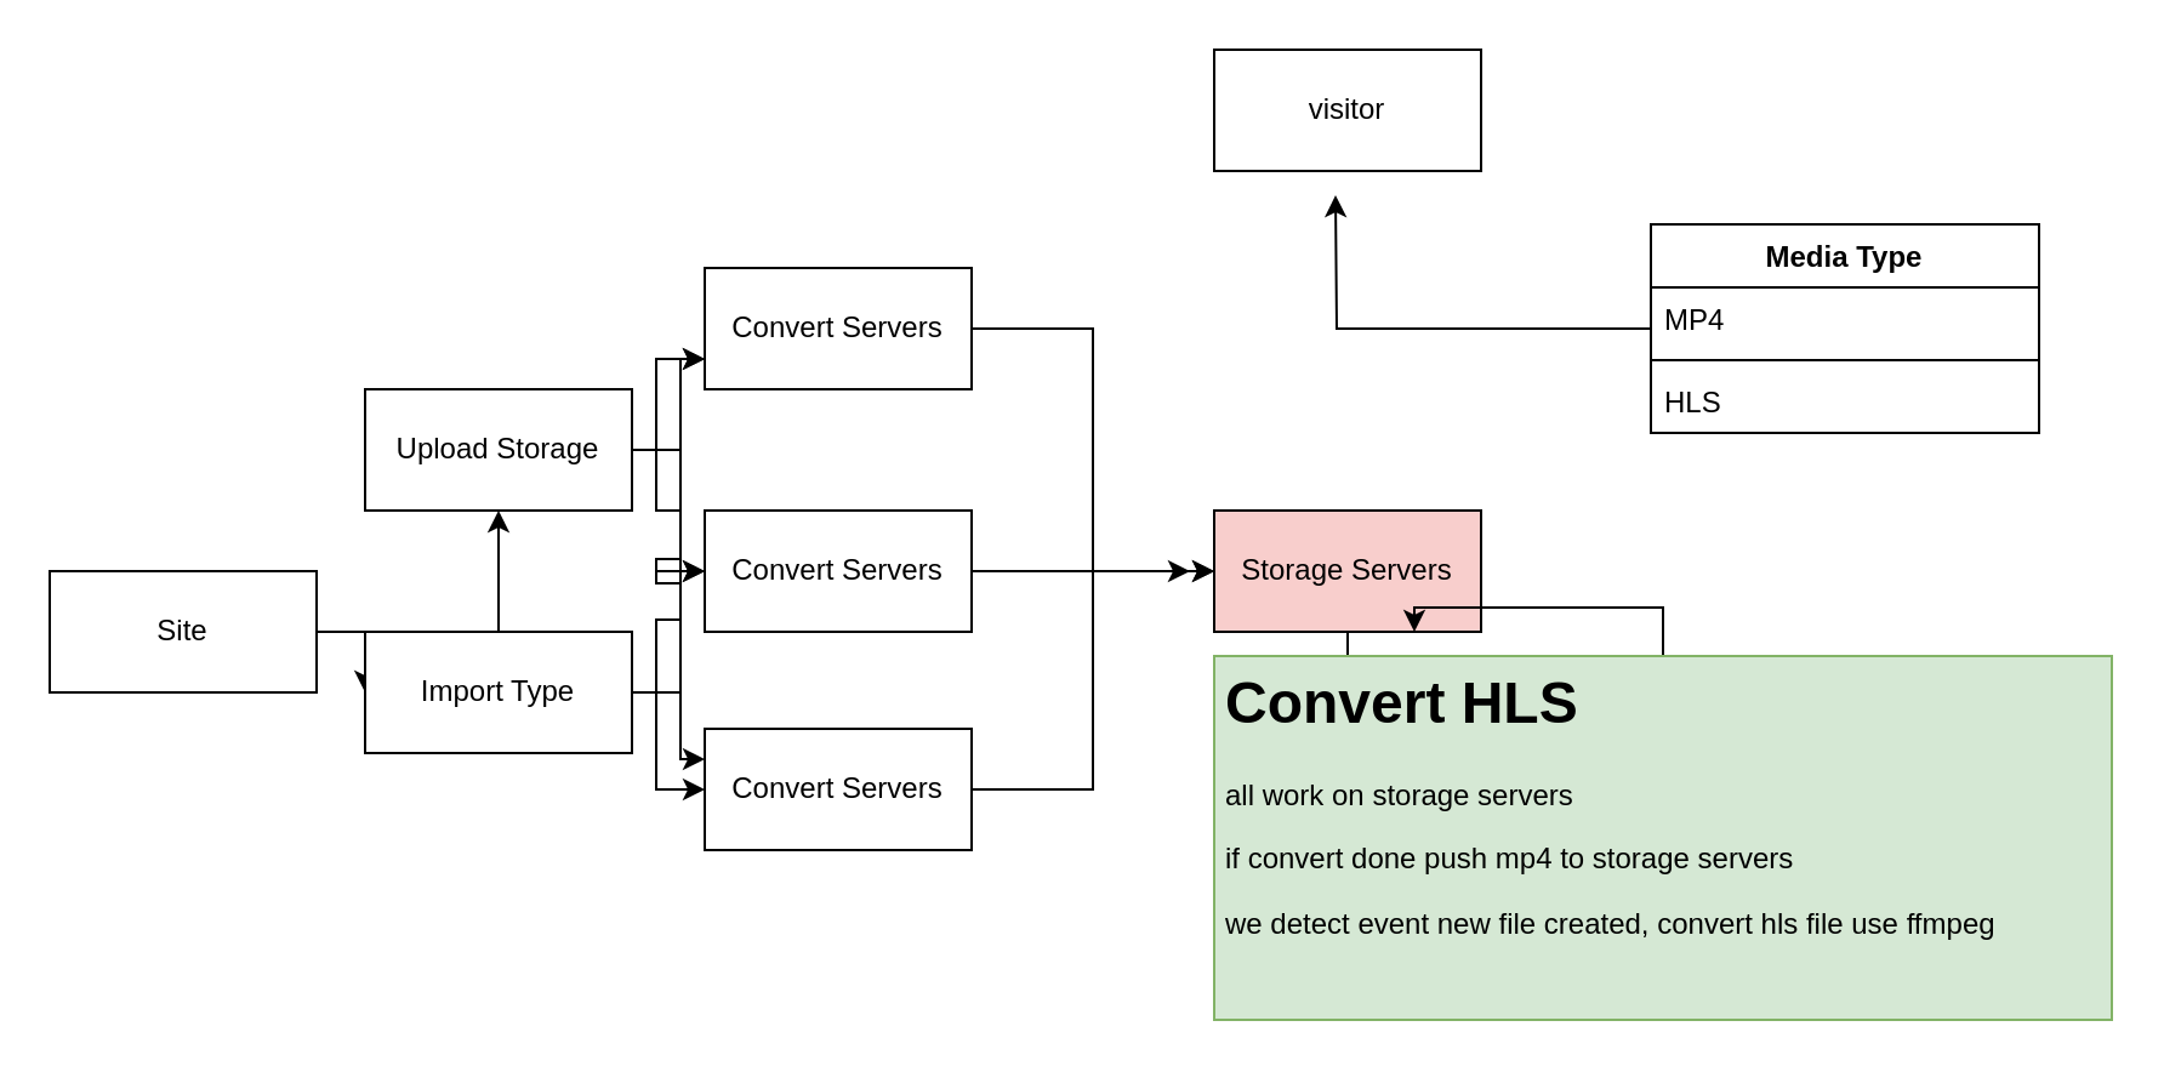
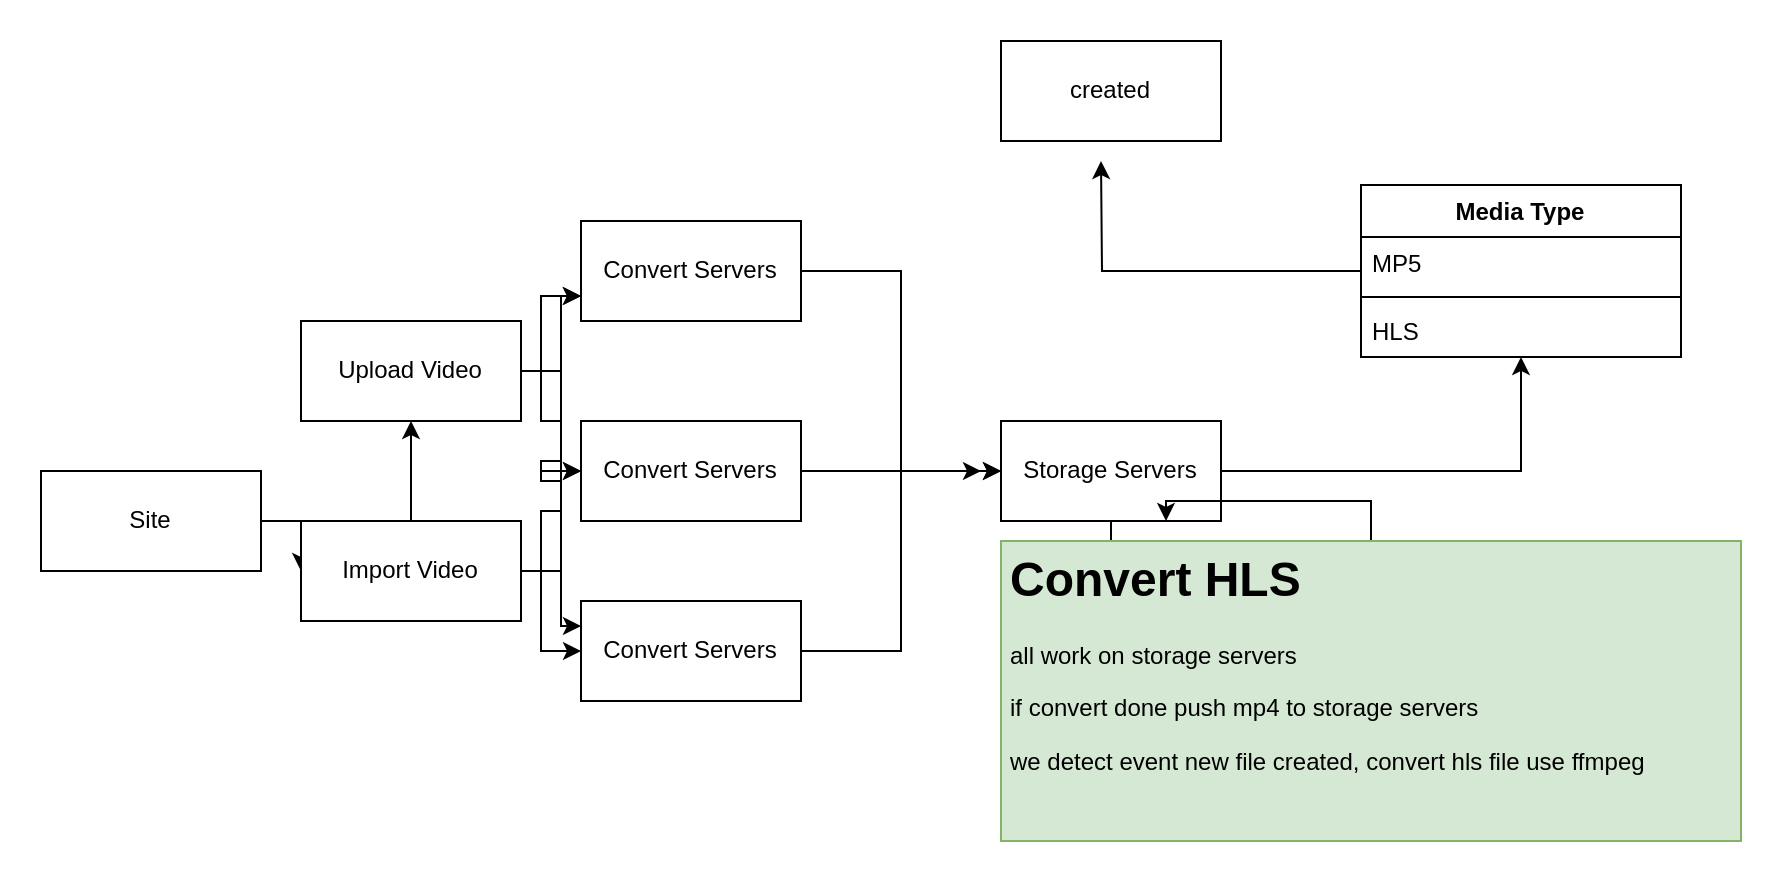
  <mxCell id="0" />
  <mxCell id="1" parent="0" />
  <mxCell id="2" style="edgeStyle=orthogonalEdgeStyle;rounded=0;orthogonalLoop=1;jettySize=auto;html=1;" edge="1" parent="1" source="4" target="8"><mxGeometry relative="1" as="geometry" /></mxCell>
  <mxCell id="3" style="edgeStyle=orthogonalEdgeStyle;rounded=0;orthogonalLoop=1;jettySize=auto;html=1;entryX=0;entryY=0.5;entryDx=0;entryDy=0;" edge="1" parent="1" source="4" target="12"><mxGeometry relative="1" as="geometry" /></mxCell>
  <mxCell id="4" value="Site" style="html=1;whiteSpace=wrap;" vertex="1" parent="1"><mxGeometry x="20" y="235" width="110" height="50" as="geometry" /></mxCell>
  <mxCell id="5" style="edgeStyle=orthogonalEdgeStyle;rounded=0;orthogonalLoop=1;jettySize=auto;html=1;entryX=0;entryY=0.75;entryDx=0;entryDy=0;" edge="1" parent="1" source="8" target="14"><mxGeometry relative="1" as="geometry" /></mxCell>
  <mxCell id="6" style="edgeStyle=orthogonalEdgeStyle;rounded=0;orthogonalLoop=1;jettySize=auto;html=1;entryX=0;entryY=0.5;entryDx=0;entryDy=0;" edge="1" parent="1" source="8" target="16"><mxGeometry relative="1" as="geometry" /></mxCell>
  <mxCell id="7" style="edgeStyle=orthogonalEdgeStyle;rounded=0;orthogonalLoop=1;jettySize=auto;html=1;entryX=0;entryY=0.5;entryDx=0;entryDy=0;" edge="1" parent="1" source="8" target="18"><mxGeometry relative="1" as="geometry" /></mxCell>
- <mxCell id="8" value="Upload Storage" style="html=1;whiteSpace=wrap;" vertex="1" parent="1"><mxGeometry x="150" y="160" width="110" height="50" as="geometry" /></mxCell>
+ <mxCell id="8" value="Upload Video" style="html=1;whiteSpace=wrap;" vertex="1" parent="1"><mxGeometry x="150" y="160" width="110" height="50" as="geometry" /></mxCell>
  <mxCell id="9" style="edgeStyle=orthogonalEdgeStyle;rounded=0;orthogonalLoop=1;jettySize=auto;html=1;entryX=0;entryY=0.25;entryDx=0;entryDy=0;" edge="1" parent="1" source="12" target="18"><mxGeometry relative="1" as="geometry" /></mxCell>
  <mxCell id="10" style="edgeStyle=orthogonalEdgeStyle;rounded=0;orthogonalLoop=1;jettySize=auto;html=1;" edge="1" parent="1" source="12" target="16"><mxGeometry relative="1" as="geometry" /></mxCell>
  <mxCell id="11" style="edgeStyle=orthogonalEdgeStyle;rounded=0;orthogonalLoop=1;jettySize=auto;html=1;entryX=0;entryY=0.75;entryDx=0;entryDy=0;" edge="1" parent="1" source="12" target="14"><mxGeometry relative="1" as="geometry" /></mxCell>
- <mxCell id="12" value="Import Type" style="html=1;whiteSpace=wrap;" vertex="1" parent="1"><mxGeometry x="150" y="260" width="110" height="50" as="geometry" /></mxCell>
+ <mxCell id="12" value="Import Video" style="html=1;whiteSpace=wrap;" vertex="1" parent="1"><mxGeometry x="150" y="260" width="110" height="50" as="geometry" /></mxCell>
  <mxCell id="13" style="edgeStyle=orthogonalEdgeStyle;rounded=0;orthogonalLoop=1;jettySize=auto;html=1;entryX=0;entryY=0.5;entryDx=0;entryDy=0;" edge="1" parent="1" source="14" target="21"><mxGeometry relative="1" as="geometry" /></mxCell>
  <mxCell id="14" value="Convert Servers" style="html=1;whiteSpace=wrap;" vertex="1" parent="1"><mxGeometry x="290" y="110" width="110" height="50" as="geometry" /></mxCell>
  <mxCell id="15" style="edgeStyle=orthogonalEdgeStyle;rounded=0;orthogonalLoop=1;jettySize=auto;html=1;" edge="1" parent="1" source="16"><mxGeometry relative="1" as="geometry"><mxPoint x="490" y="235" as="targetPoint" /></mxGeometry></mxCell>
  <mxCell id="16" value="Convert Servers" style="html=1;whiteSpace=wrap;" vertex="1" parent="1"><mxGeometry x="290" y="210" width="110" height="50" as="geometry" /></mxCell>
  <mxCell id="17" style="edgeStyle=orthogonalEdgeStyle;rounded=0;orthogonalLoop=1;jettySize=auto;html=1;entryX=0;entryY=0.5;entryDx=0;entryDy=0;" edge="1" parent="1" source="18" target="21"><mxGeometry relative="1" as="geometry" /></mxCell>
  <mxCell id="18" value="Convert Servers" style="html=1;whiteSpace=wrap;" vertex="1" parent="1"><mxGeometry x="290" y="300" width="110" height="50" as="geometry" /></mxCell>
  <mxCell id="19" style="edgeStyle=orthogonalEdgeStyle;rounded=0;orthogonalLoop=1;jettySize=auto;html=1;entryX=0.337;entryY=0.025;entryDx=0;entryDy=0;entryPerimeter=0;" edge="1" parent="1" source="21" target="23"><mxGeometry relative="1" as="geometry" /></mxCell>
- <mxCell id="21" value="Storage Servers" style="html=1;whiteSpace=wrap;fillColor=#f8cecc;" vertex="1" parent="1"><mxGeometry x="500" y="210" width="110" height="50" as="geometry" /></mxCell>
+ <mxCell id="20" style="edgeStyle=orthogonalEdgeStyle;rounded=0;orthogonalLoop=1;jettySize=auto;html=1;entryX=0.5;entryY=1;entryDx=0;entryDy=0;" edge="1" parent="1" source="21" target="26"><mxGeometry relative="1" as="geometry" /></mxCell>
+ <mxCell id="21" value="Storage Servers" style="html=1;whiteSpace=wrap;" vertex="1" parent="1"><mxGeometry x="500" y="210" width="110" height="50" as="geometry" /></mxCell>
  <mxCell id="22" style="edgeStyle=orthogonalEdgeStyle;rounded=0;orthogonalLoop=1;jettySize=auto;html=1;entryX=0.75;entryY=1;entryDx=0;entryDy=0;" edge="1" parent="1" source="23" target="21"><mxGeometry relative="1" as="geometry" /></mxCell>
  <mxCell id="23" value="&lt;h1&gt;Convert HLS&lt;br&gt;&lt;/h1&gt;&lt;p&gt;all work on storage servers&lt;br&gt;&lt;/p&gt;&lt;p&gt;if convert done push mp4 to storage servers&lt;/p&gt;&lt;p&gt;we detect event new file created, convert hls file use ffmpeg&lt;br&gt;&lt;/p&gt;" style="text;html=1;strokeColor=#82b366;fillColor=#d5e8d4;spacing=5;spacingTop=-20;whiteSpace=wrap;overflow=hidden;rounded=0;" vertex="1" parent="1"><mxGeometry x="500" y="270" width="370" height="150" as="geometry" /></mxCell>
- <mxCell id="24" value="visitor" style="html=1;whiteSpace=wrap;" vertex="1" parent="1"><mxGeometry x="500" y="20" width="110" height="50" as="geometry" /></mxCell>
+ <mxCell id="24" value="created" style="html=1;whiteSpace=wrap;" vertex="1" parent="1"><mxGeometry x="500" y="20" width="110" height="50" as="geometry" /></mxCell>
  <mxCell id="25" style="edgeStyle=orthogonalEdgeStyle;rounded=0;orthogonalLoop=1;jettySize=auto;html=1;" edge="1" parent="1" source="26"><mxGeometry relative="1" as="geometry"><mxPoint x="550" y="80" as="targetPoint" /></mxGeometry></mxCell>
  <mxCell id="26" value="Media Type" style="swimlane;fontStyle=1;align=center;verticalAlign=top;childLayout=stackLayout;horizontal=1;startSize=26;horizontalStack=0;resizeParent=1;resizeParentMax=0;resizeLast=0;collapsible=1;marginBottom=0;whiteSpace=wrap;html=1;" vertex="1" parent="1"><mxGeometry x="680" y="92" width="160" height="86" as="geometry" /></mxCell>
- <mxCell id="27" value="MP4" style="text;strokeColor=none;fillColor=none;align=left;verticalAlign=top;spacingLeft=4;spacingRight=4;overflow=hidden;rotatable=0;points=[[0,0.5],[1,0.5]];portConstraint=eastwest;whiteSpace=wrap;html=1;" vertex="1" parent="26"><mxGeometry y="26" width="160" height="26" as="geometry" /></mxCell>
+ <mxCell id="27" value="MP5" style="text;strokeColor=none;fillColor=none;align=left;verticalAlign=top;spacingLeft=4;spacingRight=4;overflow=hidden;rotatable=0;points=[[0,0.5],[1,0.5]];portConstraint=eastwest;whiteSpace=wrap;html=1;" vertex="1" parent="26"><mxGeometry y="26" width="160" height="26" as="geometry" /></mxCell>
  <mxCell id="28" value="" style="line;strokeWidth=1;fillColor=none;align=left;verticalAlign=middle;spacingTop=-1;spacingLeft=3;spacingRight=3;rotatable=0;labelPosition=right;points=[];portConstraint=eastwest;strokeColor=inherit;" vertex="1" parent="26"><mxGeometry y="52" width="160" height="8" as="geometry" /></mxCell>
  <mxCell id="29" value="HLS" style="text;strokeColor=none;fillColor=none;align=left;verticalAlign=top;spacingLeft=4;spacingRight=4;overflow=hidden;rotatable=0;points=[[0,0.5],[1,0.5]];portConstraint=eastwest;whiteSpace=wrap;html=1;" vertex="1" parent="26"><mxGeometry y="60" width="160" height="26" as="geometry" /></mxCell>
